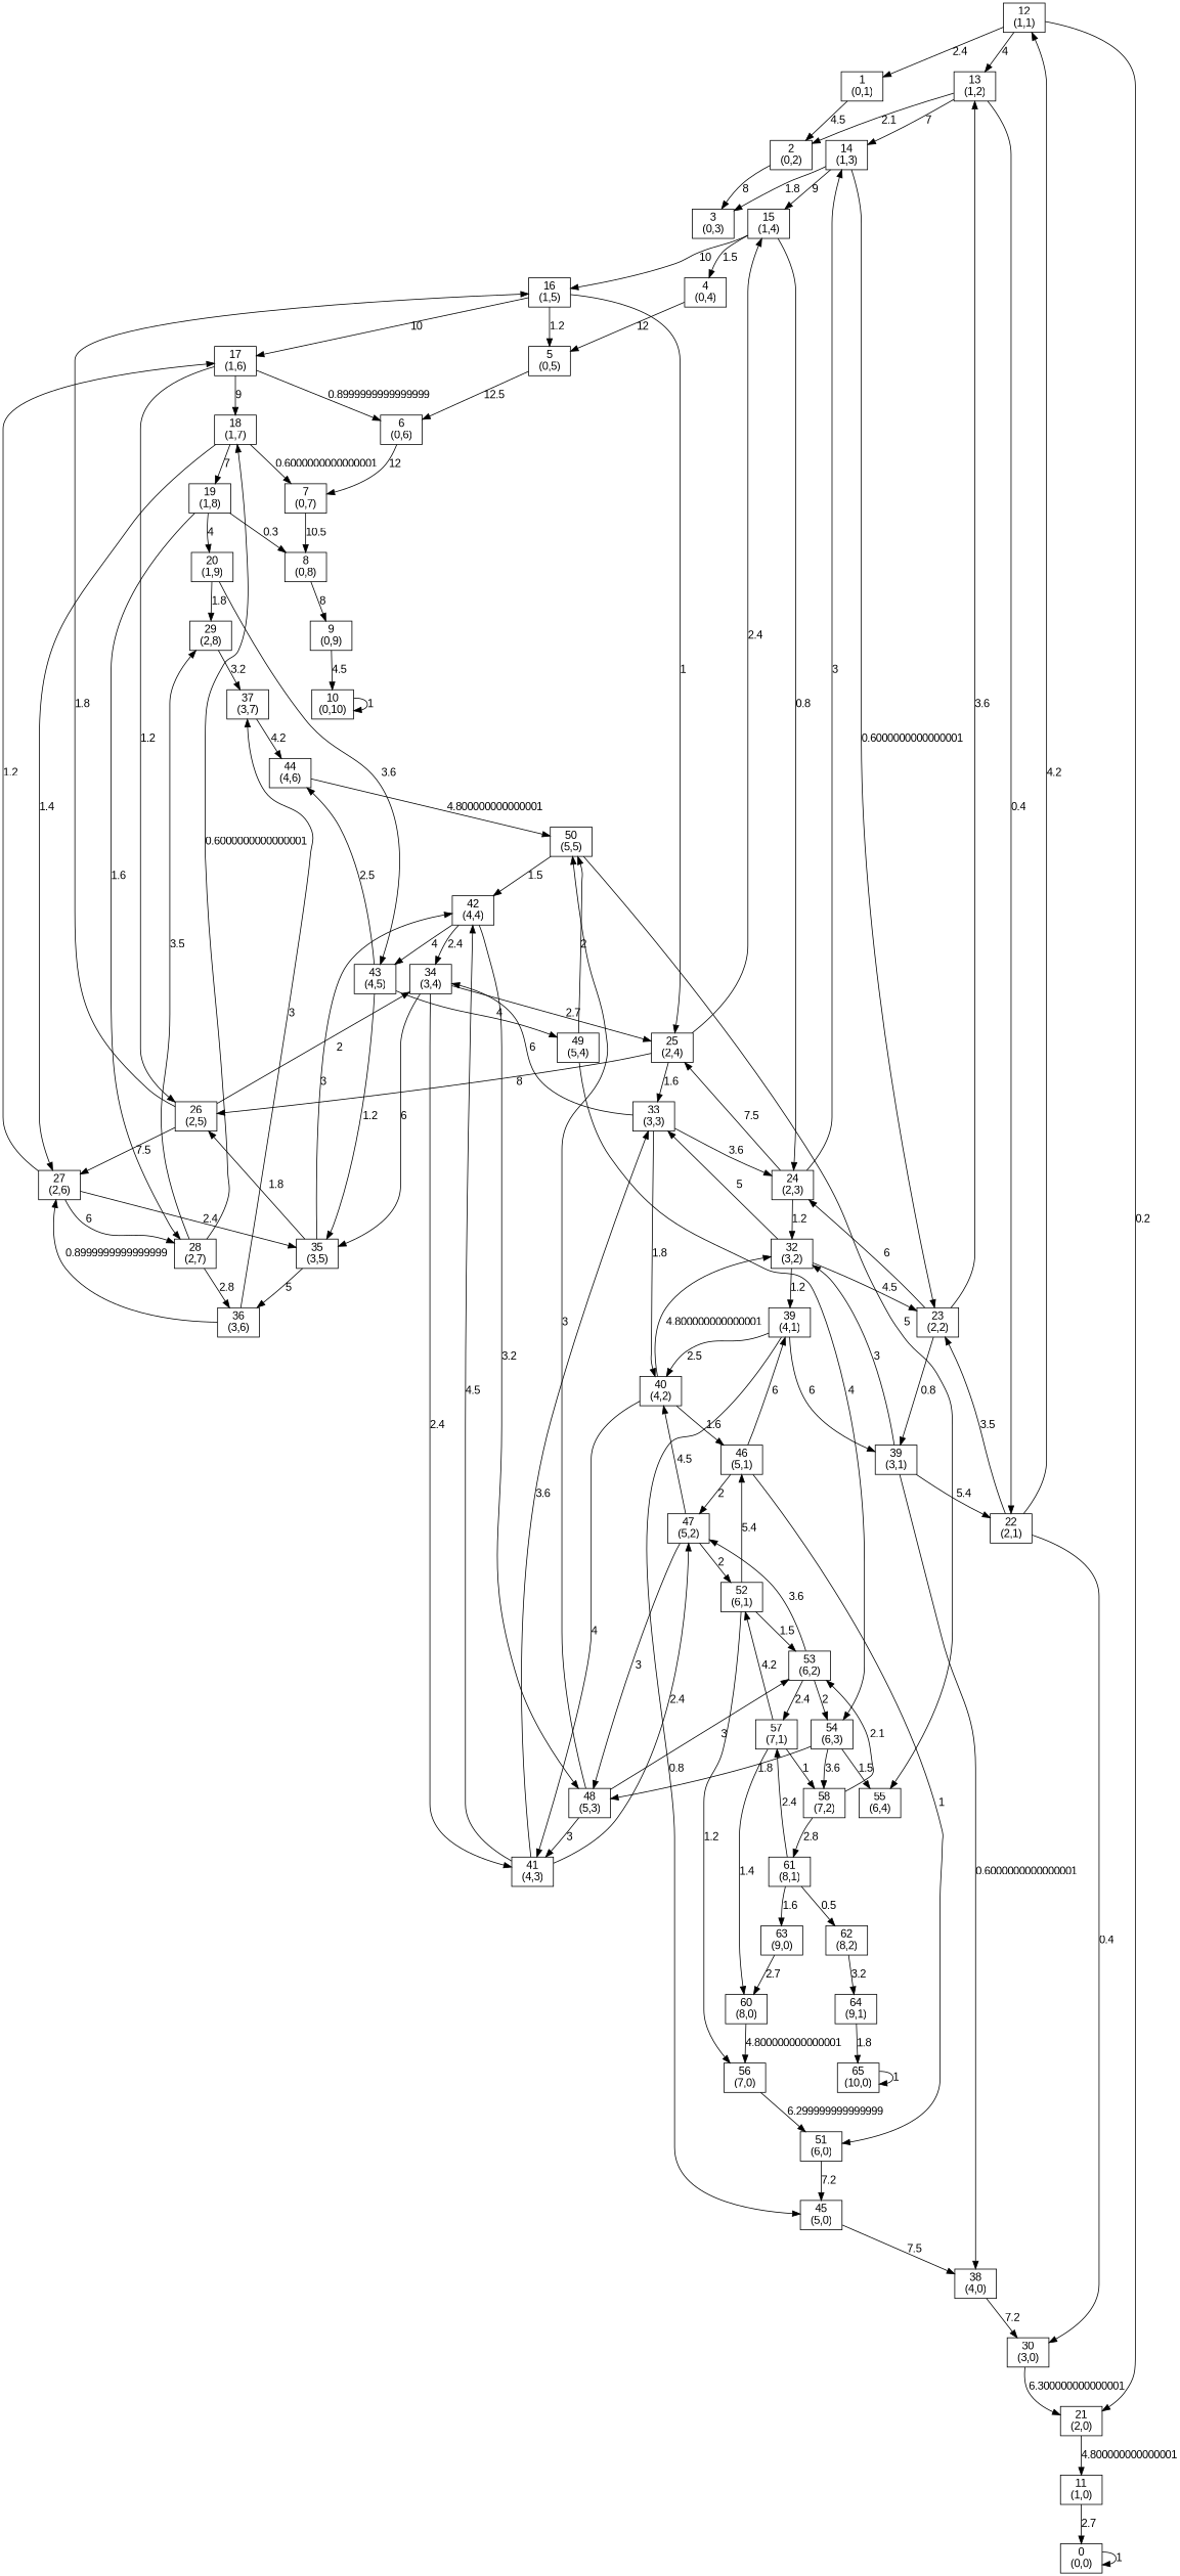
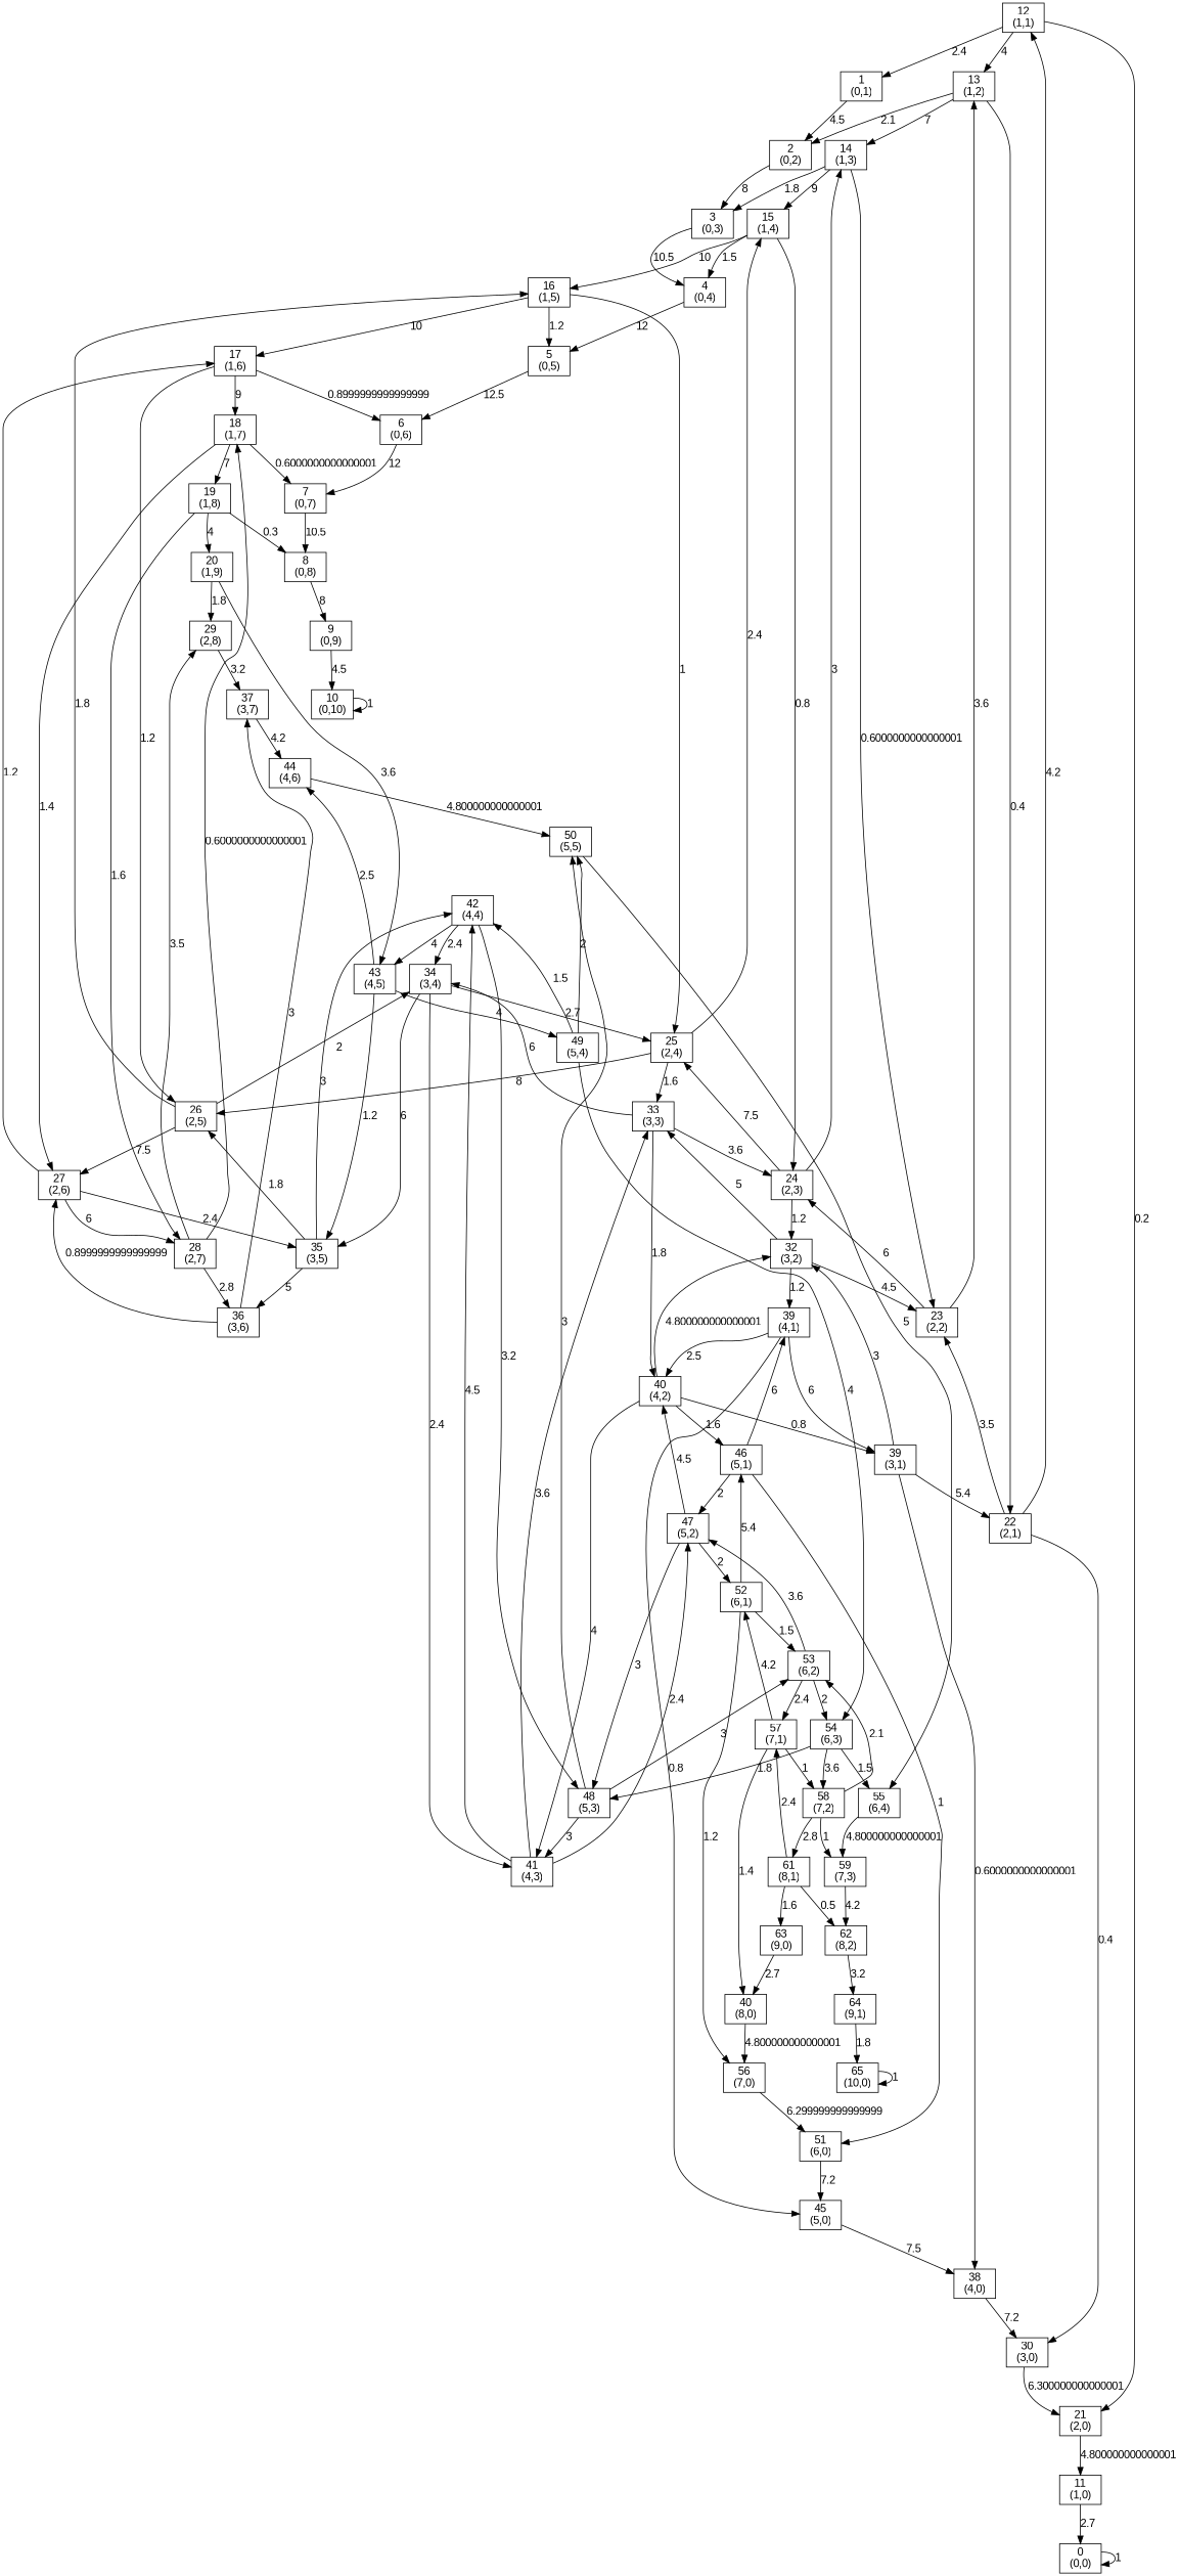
  digraph {
    fontname="Liberation Sans"
    node [fontname="Liberation Sans" shape=box]
    edge [fontname="Liberation Sans"]
    n1 [label="0\n(0,0)"]
    n2 [label="1\n(0,1)"]
    n3 [label="2\n(0,2)"]
    n4 [label="3\n(0,3)"]
    n5 [label="4\n(0,4)"]
    n6 [label="5\n(0,5)"]
    n7 [label="6\n(0,6)"]
    n8 [label="7\n(0,7)"]
    n9 [label="8\n(0,8)"]
    n10 [label="9\n(0,9)"]
    n11 [label="10\n(0,10)"]
    n12 [label="11\n(1,0)"]
    n13 [label="12\n(1,1)"]
    n14 [label="13\n(1,2)"]
    n15 [label="21\n(2,0)"]
    n16 [label="14\n(1,3)"]
    n17 [label="22\n(2,1)"]
    n18 [label="15\n(1,4)"]
    n19 [label="23\n(2,2)"]
    n20 [label="30\n(3,0)"]
    n21 [label="16\n(1,5)"]
    n22 [label="24\n(2,3)"]
    n23 [label="39\n(3,1)"]
    n24 [label="17\n(1,6)"]
    n25 [label="25\n(2,4)"]
    n26 [label="32\n(3,2)"]
    n27 [label="38\n(4,0)"]
    n28 [label="18\n(1,7)"]
    n29 [label="26\n(2,5)"]
    n30 [label="33\n(3,3)"]
    n31 [label="39\n(4,1)"]
    n32 [label="19\n(1,8)"]
    n33 [label="27\n(2,6)"]
    n34 [label="34\n(3,4)"]
    n35 [label="40\n(4,2)"]
    n36 [label="20\n(1,9)"]
    n37 [label="28\n(2,7)"]
    n38 [label="35\n(3,5)"]
    n39 [label="41\n(4,3)"]
    n40 [label="29\n(2,8)"]
    n41 [label="43\n(4,5)"]
    n42 [label="36\n(3,6)"]
    n43 [label="42\n(4,4)"]
    n44 [label="37\n(3,7)"]
    n45 [label="44\n(4,6)"]
    n46 [label="45\n(5,0)"]
    n47 [label="46\n(5,1)"]
    n48 [label="47\n(5,2)"]
    n49 [label="48\n(5,3)"]
    n50 [label="49\n(5,4)"]
    n51 [label="50\n(5,5)"]
    n52 [label="51\n(6,0)"]
    n53 [label="52\n(6,1)"]
    n54 [label="53\n(6,2)"]
    n55 [label="54\n(6,3)"]
    n56 [label="55\n(6,4)"]
    n57 [label="56\n(7,0)"]
    n58 [label="57\n(7,1)"]
    n59 [label="58\n(7,2)"]
-   n61 [label="60\n(8,0)"]
+   n60 [label="59\n(7,3)"]
+   n61 [label="40\n(8,0)"]
    n62 [label="61\n(8,1)"]
    n63 [label="62\n(8,2)"]
    n64 [label="63\n(9,0)"]
    n65 [label="64\n(9,1)"]
    n66 [label="65\n(10,0)"]
    n1 -> n1 [label=1]
    n2 -> n3 [label=4.5]
    n3 -> n4 [label=8]
+   n4 -> n5 [label=10.5]
    n5 -> n6 [label=12]
    n6 -> n7 [label=12.5]
    n7 -> n8 [label=12]
    n8 -> n9 [label=10.5]
    n9 -> n10 [label=8]
    n10 -> n11 [label=4.5]
    n11 -> n11 [label=1]
    n12 -> n1 [label=2.7]
    n13 -> n2 [label=2.4]
    n13 -> n14 [label=4]
    n13 -> n15 [label=0.2]
    n14 -> n3 [label=2.1]
    n14 -> n16 [label=7]
    n14 -> n17 [label=0.4]
    n15 -> n12 [label=4.800000000000001]
    n16 -> n4 [label=1.8]
    n16 -> n18 [label=9]
    n16 -> n19 [label=0.6000000000000001]
    n17 -> n13 [label=4.2]
    n17 -> n19 [label=3.5]
    n17 -> n20 [label=0.4]
    n18 -> n5 [label=1.5]
    n18 -> n21 [label=10]
    n18 -> n22 [label=0.8]
    n19 -> n14 [label=3.6]
    n19 -> n22 [label=6]
-   n19 -> n23 [label=0.8]
+   n35 -> n23 [label=0.8]
    n20 -> n15 [label=6.300000000000001]
    n21 -> n6 [label=1.2]
    n21 -> n24 [label=10]
    n21 -> n25 [label=1]
    n22 -> n16 [label=3]
    n22 -> n25 [label=7.5]
    n22 -> n26 [label=1.2]
    n23 -> n17 [label=5.4]
    n23 -> n26 [label=3]
    n23 -> n27 [label=0.6000000000000001]
    n24 -> n7 [label=0.8999999999999999]
    n24 -> n28 [label=9]
    n24 -> n29 [label=1.2]
    n25 -> n18 [label=2.4]
    n25 -> n29 [label=8]
    n25 -> n30 [label=1.6]
    n26 -> n19 [label=4.5]
    n26 -> n30 [label=5]
    n26 -> n31 [label=1.2]
    n27 -> n20 [label=7.2]
    n28 -> n8 [label=0.6000000000000001]
    n28 -> n32 [label=7]
    n28 -> n33 [label=1.4]
    n29 -> n21 [label=1.8]
    n29 -> n33 [label=7.5]
    n29 -> n34 [label=2]
    n30 -> n22 [label=3.6]
    n30 -> n34 [label=6]
    n30 -> n35 [label=1.8]
    n31 -> n23 [label=6]
    n31 -> n35 [label=2.5]
    n31 -> n46 [label=0.8]
    n32 -> n9 [label=0.3]
    n32 -> n36 [label=4]
    n32 -> n37 [label=1.6]
    n33 -> n24 [label=1.2]
    n33 -> n37 [label=6]
    n33 -> n38 [label=2.4]
    n34 -> n25 [label=2.7]
    n34 -> n38 [label=6]
    n34 -> n39 [label=2.4]
    n35 -> n26 [label=4.800000000000001]
    n35 -> n39 [label=4]
    n35 -> n47 [label=1.6]
    n36 -> n40 [label=1.8]
    n36 -> n41 [label=3.6]
    n37 -> n28 [label=0.6000000000000001]
    n37 -> n40 [label=3.5]
    n37 -> n42 [label=2.8]
    n38 -> n29 [label=1.8]
    n38 -> n42 [label=5]
    n38 -> n43 [label=3]
    n39 -> n30 [label=3.6]
    n39 -> n43 [label=4.5]
    n39 -> n48 [label=2.4]
    n40 -> n44 [label=3.2]
    n41 -> n38 [label=1.2]
    n41 -> n45 [label=2.5]
    n41 -> n50 [label=4]
    n42 -> n33 [label=0.8999999999999999]
    n42 -> n44 [label=3]
    n43 -> n34 [label=2.4]
    n43 -> n41 [label=4]
    n43 -> n49 [label=3.2]
    n44 -> n45 [label=4.2]
    n45 -> n51 [label=4.800000000000001]
    n46 -> n27 [label=7.5]
    n47 -> n31 [label=6]
    n47 -> n48 [label=2]
    n47 -> n52 [label=1]
    n48 -> n35 [label=4.5]
    n48 -> n49 [label=3]
    n48 -> n53 [label=2]
    n49 -> n39 [label=3]
    n49 -> n51 [label=3]
    n49 -> n54 [label=3]
-   n51 -> n43 [label=1.5]
+   n50 -> n43 [label=1.5]
    n50 -> n51 [label=2]
    n50 -> n55 [label=4]
    n51 -> n56 [label=5]
    n52 -> n46 [label=7.2]
    n53 -> n47 [label=5.4]
    n53 -> n54 [label=1.5]
    n53 -> n57 [label=1.2]
    n54 -> n48 [label=3.6]
    n54 -> n55 [label=2]
    n54 -> n58 [label=2.4]
    n55 -> n49 [label=1.8]
    n55 -> n56 [label=1.5]
    n55 -> n59 [label=3.6]
+   n56 -> n60 [label=4.800000000000001]
    n57 -> n52 [label=6.299999999999999]
    n58 -> n53 [label=4.2]
    n58 -> n59 [label=1]
    n58 -> n61 [label=1.4]
    n59 -> n54 [label=2.1]
+   n59 -> n60 [label=1]
    n59 -> n62 [label=2.8]
+   n60 -> n63 [label=4.2]
    n61 -> n57 [label=4.800000000000001]
    n62 -> n58 [label=2.4]
    n62 -> n63 [label=0.5]
    n62 -> n64 [label=1.6]
    n63 -> n65 [label=3.2]
    n64 -> n61 [label=2.7]
    n65 -> n66 [label=1.8]
    n66 -> n66 [label=1]
  }
